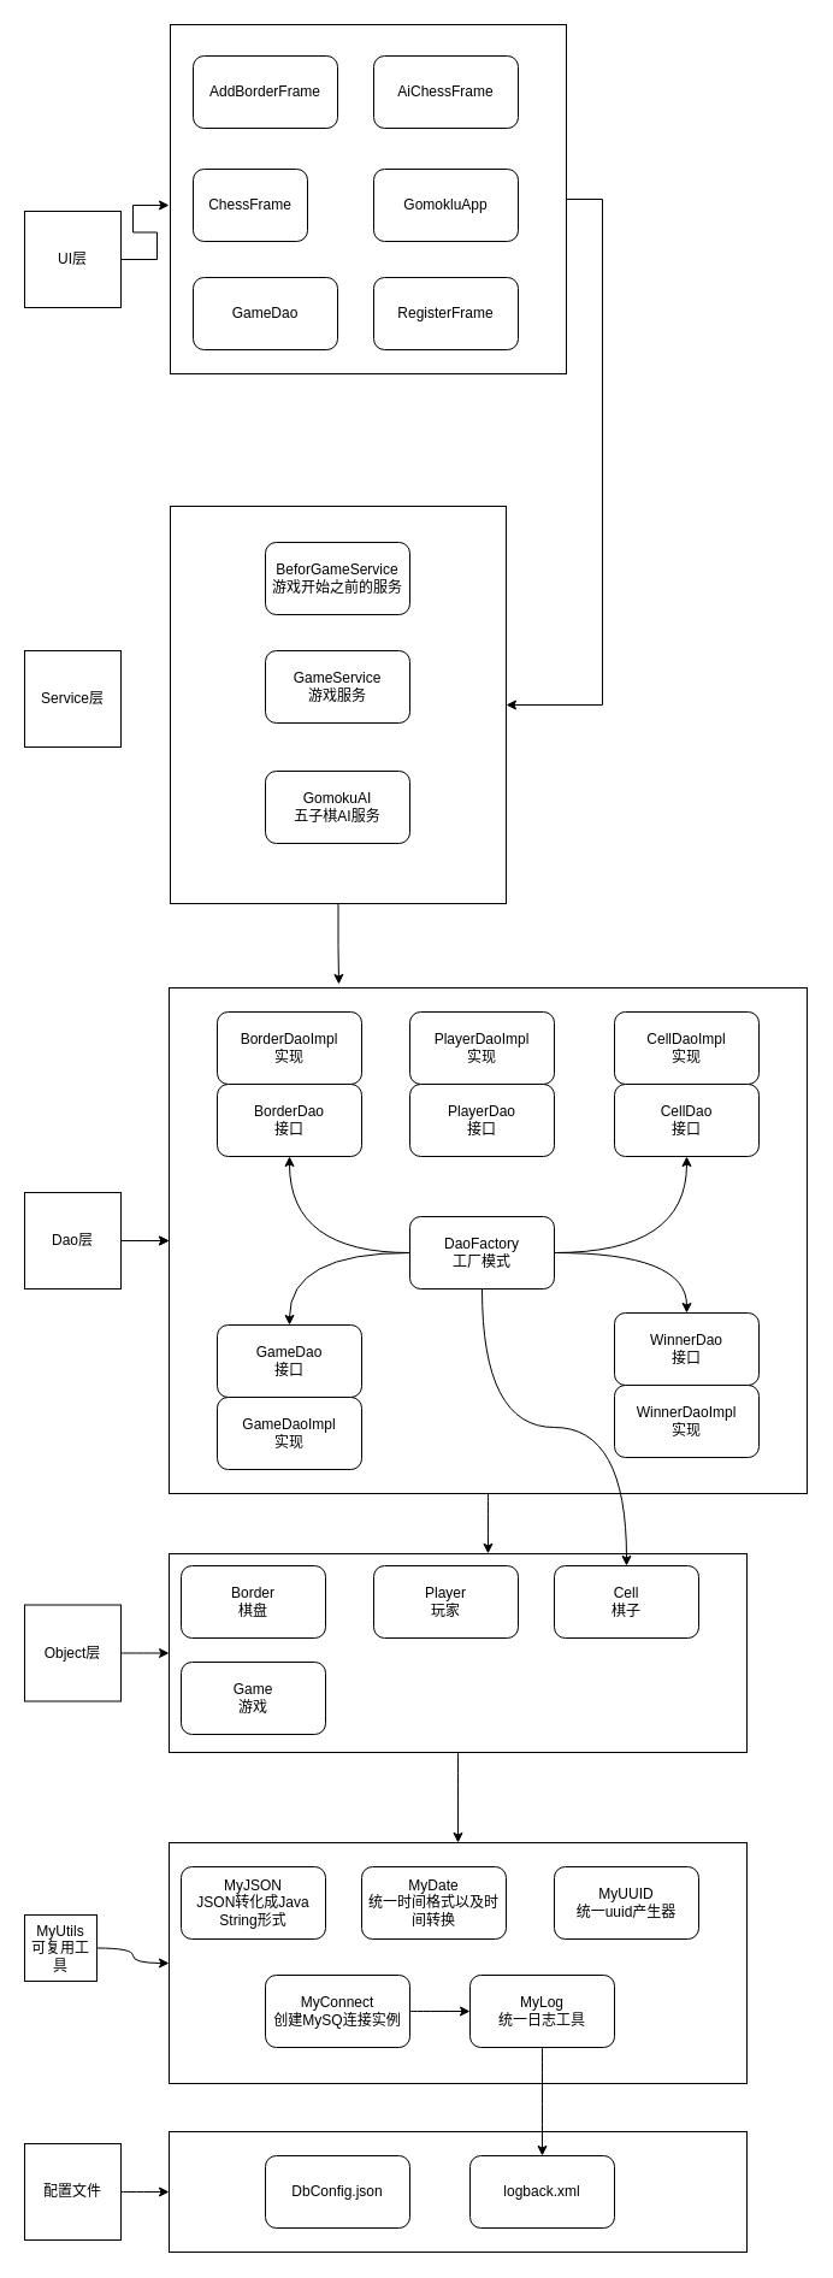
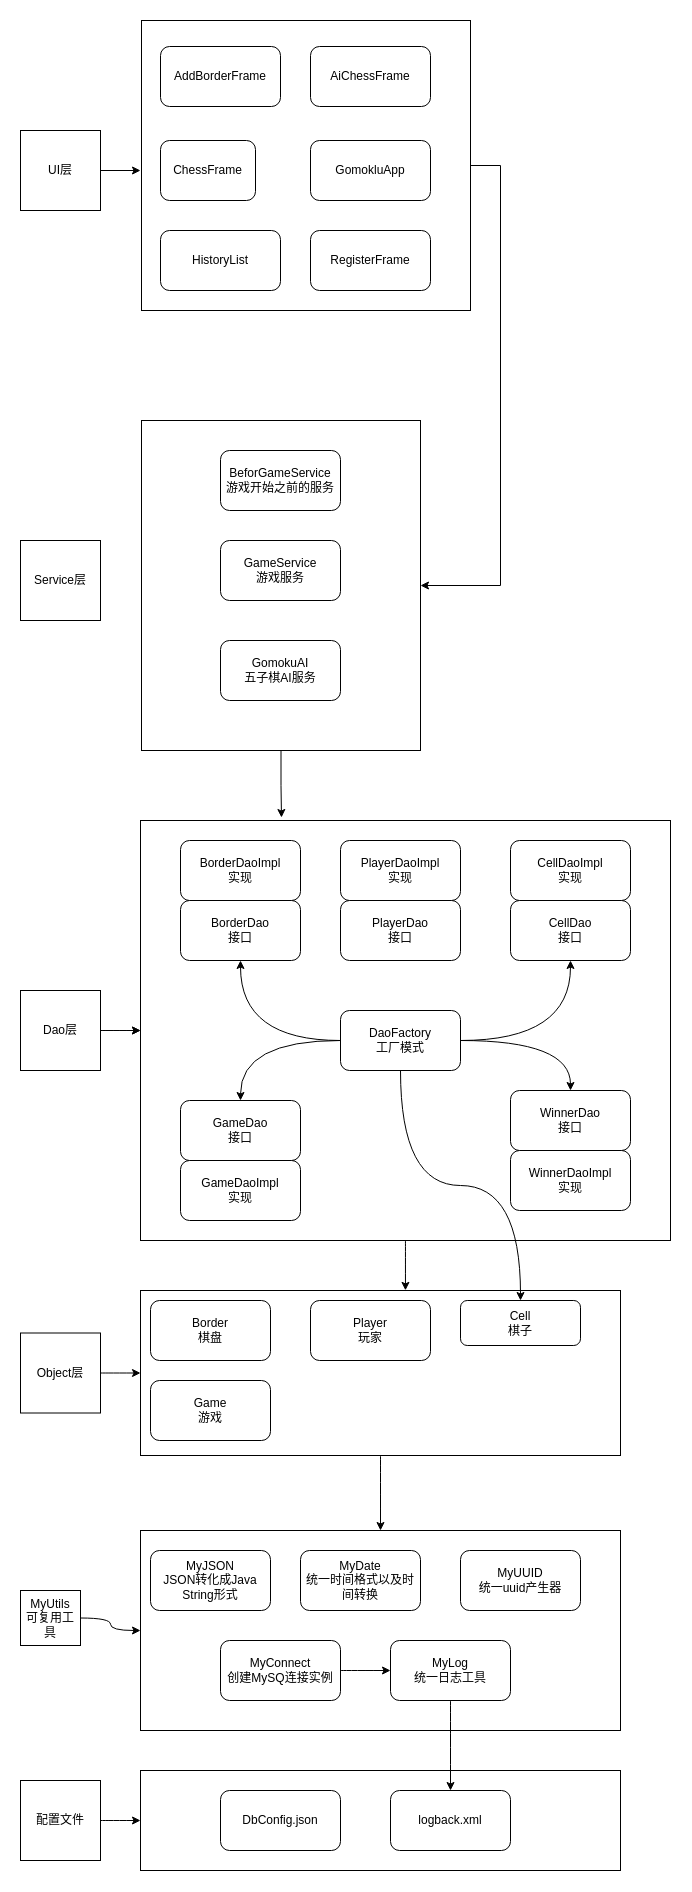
  <mxCell id="0" />
  <mxCell id="1" parent="0" />
  <mxCell id="2" style="edgeStyle=orthogonalEdgeStyle;rounded=0;orthogonalLoop=1;jettySize=auto;html=1;" edge="1" parent="1" source="3"><mxGeometry relative="1" as="geometry"><mxPoint x="281" y="817" as="targetPoint" /><Array as="points"><mxPoint x="281" y="785" /><mxPoint x="281" y="818" /></Array></mxGeometry></mxCell>
  <mxCell id="3" value="" style="rounded=0;whiteSpace=wrap;html=1;" vertex="1" parent="1"><mxGeometry x="141" y="420" width="279" height="330" as="geometry" /></mxCell>
  <mxCell id="4" value="" style="rounded=0;whiteSpace=wrap;html=1;" vertex="1" parent="1"><mxGeometry x="140" y="820" width="530" height="420" as="geometry" /></mxCell>
  <mxCell id="5" value="" style="rounded=0;whiteSpace=wrap;html=1;" vertex="1" parent="1"><mxGeometry x="140" y="1770" width="480" height="100" as="geometry" /></mxCell>
  <mxCell id="6" value="" style="rounded=0;whiteSpace=wrap;html=1;" vertex="1" parent="1"><mxGeometry x="140" y="1530" width="480" height="200" as="geometry" /></mxCell>
  <mxCell id="7" style="edgeStyle=orthogonalEdgeStyle;rounded=0;orthogonalLoop=1;jettySize=auto;html=1;curved=1;" edge="1" parent="1" source="8" target="18"><mxGeometry relative="1" as="geometry" /></mxCell>
  <mxCell id="8" value="MyConnect&lt;div&gt;创建MySQ连接实例&lt;/div&gt;" style="rounded=1;whiteSpace=wrap;html=1;" vertex="1" parent="1"><mxGeometry x="220" y="1640" width="120" height="60" as="geometry" /></mxCell>
  <mxCell id="9" style="edgeStyle=orthogonalEdgeStyle;rounded=0;orthogonalLoop=1;jettySize=auto;html=1;entryX=0;entryY=0.5;entryDx=0;entryDy=0;curved=1;" edge="1" parent="1" source="10" target="6"><mxGeometry relative="1" as="geometry" /></mxCell>
  <mxCell id="10" value="&lt;div&gt;MyUtils&lt;/div&gt;可复用工具" style="whiteSpace=wrap;html=1;aspect=fixed;" vertex="1" parent="1"><mxGeometry x="20" y="1590" width="60" height="55" as="geometry" /></mxCell>
  <mxCell id="11" style="edgeStyle=orthogonalEdgeStyle;rounded=0;orthogonalLoop=1;jettySize=auto;html=1;entryX=0;entryY=0.5;entryDx=0;entryDy=0;curved=1;" edge="1" parent="1" source="12" target="5"><mxGeometry relative="1" as="geometry" /></mxCell>
  <mxCell id="12" value="配置文件" style="whiteSpace=wrap;html=1;aspect=fixed;" vertex="1" parent="1"><mxGeometry x="20" y="1780" width="80" height="80" as="geometry" /></mxCell>
  <mxCell id="13" value="DbConfig.json" style="rounded=1;whiteSpace=wrap;html=1;" vertex="1" parent="1"><mxGeometry x="220" y="1790" width="120" height="60" as="geometry" /></mxCell>
  <mxCell id="14" value="logback.xml" style="rounded=1;whiteSpace=wrap;html=1;" vertex="1" parent="1"><mxGeometry x="390" y="1790" width="120" height="60" as="geometry" /></mxCell>
  <mxCell id="15" value="MyDate&lt;div&gt;统一时间格式以及时间转换&lt;/div&gt;" style="rounded=1;whiteSpace=wrap;html=1;" vertex="1" parent="1"><mxGeometry x="300" y="1550" width="120" height="60" as="geometry" /></mxCell>
  <mxCell id="16" value="MyJSON&lt;div&gt;JSON转化成Java String形式&lt;/div&gt;" style="rounded=1;whiteSpace=wrap;html=1;" vertex="1" parent="1"><mxGeometry x="150" y="1550" width="120" height="60" as="geometry" /></mxCell>
  <mxCell id="17" style="edgeStyle=orthogonalEdgeStyle;rounded=0;orthogonalLoop=1;jettySize=auto;html=1;curved=1;" edge="1" parent="1" source="18" target="14"><mxGeometry relative="1" as="geometry" /></mxCell>
  <mxCell id="18" value="MyLog&lt;div&gt;统一日志工具&lt;/div&gt;" style="rounded=1;whiteSpace=wrap;html=1;" vertex="1" parent="1"><mxGeometry x="390" y="1640" width="120" height="60" as="geometry" /></mxCell>
  <mxCell id="19" value="MyUUID&lt;div&gt;统一uuid产生器&lt;/div&gt;" style="rounded=1;whiteSpace=wrap;html=1;" vertex="1" parent="1"><mxGeometry x="460" y="1550" width="120" height="60" as="geometry" /></mxCell>
  <mxCell id="20" style="edgeStyle=orthogonalEdgeStyle;rounded=0;orthogonalLoop=1;jettySize=auto;html=1;curved=1;" edge="1" parent="1" source="21" target="6"><mxGeometry relative="1" as="geometry" /></mxCell>
  <mxCell id="21" value="" style="rounded=0;whiteSpace=wrap;html=1;" vertex="1" parent="1"><mxGeometry x="140" y="1290" width="480" height="165" as="geometry" /></mxCell>
  <mxCell id="22" style="edgeStyle=orthogonalEdgeStyle;rounded=0;orthogonalLoop=1;jettySize=auto;html=1;entryX=0;entryY=0.5;entryDx=0;entryDy=0;curved=1;" edge="1" parent="1" source="23" target="21"><mxGeometry relative="1" as="geometry" /></mxCell>
  <mxCell id="23" value="Object层" style="whiteSpace=wrap;html=1;aspect=fixed;" vertex="1" parent="1"><mxGeometry x="20" y="1332.5" width="80" height="80" as="geometry" /></mxCell>
  <mxCell id="24" value="Border&lt;div&gt;棋盘&lt;/div&gt;" style="rounded=1;whiteSpace=wrap;html=1;" vertex="1" parent="1"><mxGeometry x="150" y="1300" width="120" height="60" as="geometry" /></mxCell>
  <mxCell id="25" value="Player&lt;div&gt;玩家&lt;/div&gt;" style="rounded=1;whiteSpace=wrap;html=1;" vertex="1" parent="1"><mxGeometry x="310" y="1300" width="120" height="60" as="geometry" /></mxCell>
- <mxCell id="26" value="Cell&lt;div&gt;棋子&lt;/div&gt;" style="rounded=1;whiteSpace=wrap;html=1;" vertex="1" parent="1"><mxGeometry x="460" y="1300" width="120" height="60" as="geometry" /></mxCell>
+ <mxCell id="26" value="Cell&lt;div&gt;棋子&lt;/div&gt;" style="rounded=1;whiteSpace=wrap;html=1;" vertex="1" parent="1"><mxGeometry x="460" y="1300" width="120" height="45" as="geometry" /></mxCell>
  <mxCell id="27" value="Game&lt;div&gt;游戏&lt;/div&gt;" style="rounded=1;whiteSpace=wrap;html=1;" vertex="1" parent="1"><mxGeometry x="150" y="1380" width="120" height="60" as="geometry" /></mxCell>
  <mxCell id="28" value="" style="group" vertex="1" connectable="0" parent="1"><mxGeometry x="180" y="840" width="120" height="120" as="geometry" /></mxCell>
  <mxCell id="29" value="BorderDao&lt;div&gt;接口&lt;/div&gt;" style="rounded=1;whiteSpace=wrap;html=1;movable=1;resizable=1;rotatable=1;deletable=1;editable=1;locked=0;connectable=1;" vertex="1" parent="28"><mxGeometry y="60" width="120" height="60" as="geometry" /></mxCell>
  <mxCell id="30" value="BorderDaoImpl&lt;div&gt;实现&lt;/div&gt;" style="rounded=1;whiteSpace=wrap;html=1;movable=1;resizable=1;rotatable=1;deletable=1;editable=1;locked=0;connectable=1;" vertex="1" parent="28"><mxGeometry width="120" height="60" as="geometry" /></mxCell>
  <mxCell id="31" value="" style="group" vertex="1" connectable="0" parent="1"><mxGeometry x="510" y="840" width="120" height="120" as="geometry" /></mxCell>
  <mxCell id="32" value="CellDao&lt;div&gt;接口&lt;/div&gt;" style="rounded=1;whiteSpace=wrap;html=1;" vertex="1" parent="31"><mxGeometry y="60" width="120" height="60" as="geometry" /></mxCell>
  <mxCell id="33" value="CellDaoImpl&lt;div&gt;实现&lt;/div&gt;" style="rounded=1;whiteSpace=wrap;html=1;" vertex="1" parent="31"><mxGeometry width="120" height="60" as="geometry" /></mxCell>
  <mxCell id="34" value="" style="group" vertex="1" connectable="0" parent="1"><mxGeometry x="180" y="1100" width="120" height="120" as="geometry" /></mxCell>
  <mxCell id="35" value="GameDaoImpl&lt;div&gt;实现&lt;/div&gt;" style="rounded=1;whiteSpace=wrap;html=1;" vertex="1" parent="34"><mxGeometry y="60" width="120" height="60" as="geometry" /></mxCell>
  <mxCell id="36" value="GameDao&lt;div&gt;接口&lt;/div&gt;" style="rounded=1;whiteSpace=wrap;html=1;" vertex="1" parent="34"><mxGeometry width="120" height="60" as="geometry" /></mxCell>
  <mxCell id="37" value="" style="group" vertex="1" connectable="0" parent="1"><mxGeometry x="510" y="1090" width="120" height="120" as="geometry" /></mxCell>
  <mxCell id="38" value="WinnerDao&lt;div&gt;接口&lt;/div&gt;" style="rounded=1;whiteSpace=wrap;html=1;" vertex="1" parent="37"><mxGeometry width="120" height="60" as="geometry" /></mxCell>
  <mxCell id="39" value="WinnerDaoImpl&lt;div&gt;实现&lt;/div&gt;" style="rounded=1;whiteSpace=wrap;html=1;" vertex="1" parent="37"><mxGeometry y="60" width="120" height="60" as="geometry" /></mxCell>
  <mxCell id="40" value="" style="group" vertex="1" connectable="0" parent="1"><mxGeometry x="340" y="840" width="120" height="120" as="geometry" /></mxCell>
  <mxCell id="41" value="PlayerDao&lt;div&gt;接口&lt;/div&gt;" style="rounded=1;whiteSpace=wrap;html=1;" vertex="1" parent="40"><mxGeometry y="60" width="120" height="60" as="geometry" /></mxCell>
  <mxCell id="42" value="PlayerDaoImpl&lt;div&gt;实现&lt;/div&gt;" style="rounded=1;whiteSpace=wrap;html=1;" vertex="1" parent="40"><mxGeometry width="120" height="60" as="geometry" /></mxCell>
  <mxCell id="43" style="edgeStyle=orthogonalEdgeStyle;rounded=0;orthogonalLoop=1;jettySize=auto;html=1;entryX=0.5;entryY=0;entryDx=0;entryDy=0;curved=1;" edge="1" parent="1" source="48" target="36"><mxGeometry relative="1" as="geometry" /></mxCell>
  <mxCell id="44" style="edgeStyle=orthogonalEdgeStyle;rounded=0;orthogonalLoop=1;jettySize=auto;html=1;entryX=0.5;entryY=1;entryDx=0;entryDy=0;curved=1;" edge="1" parent="1" source="48" target="29"><mxGeometry relative="1" as="geometry" /></mxCell>
  <mxCell id="45" style="edgeStyle=orthogonalEdgeStyle;rounded=0;orthogonalLoop=1;jettySize=auto;html=1;curved=1;" edge="1" parent="1" source="48" target="26"><mxGeometry relative="1" as="geometry" /></mxCell>
  <mxCell id="46" style="edgeStyle=orthogonalEdgeStyle;rounded=0;orthogonalLoop=1;jettySize=auto;html=1;curved=1;" edge="1" parent="1" source="48" target="32"><mxGeometry relative="1" as="geometry" /></mxCell>
  <mxCell id="47" style="edgeStyle=orthogonalEdgeStyle;rounded=0;orthogonalLoop=1;jettySize=auto;html=1;entryX=0.5;entryY=0;entryDx=0;entryDy=0;curved=1;" edge="1" parent="1" source="48" target="38"><mxGeometry relative="1" as="geometry" /></mxCell>
  <mxCell id="48" value="DaoFactory&lt;div&gt;工厂模式&lt;/div&gt;" style="rounded=1;whiteSpace=wrap;html=1;" vertex="1" parent="1"><mxGeometry x="340" y="1010" width="120" height="60" as="geometry" /></mxCell>
  <mxCell id="49" style="edgeStyle=orthogonalEdgeStyle;rounded=0;orthogonalLoop=1;jettySize=auto;html=1;entryX=0.552;entryY=-0.001;entryDx=0;entryDy=0;entryPerimeter=0;curved=1;" edge="1" parent="1" source="4" target="21"><mxGeometry relative="1" as="geometry" /></mxCell>
  <mxCell id="50" value="" style="edgeStyle=orthogonalEdgeStyle;rounded=0;orthogonalLoop=1;jettySize=auto;html=1;curved=1;" edge="1" parent="1" source="52" target="4"><mxGeometry relative="1" as="geometry" /></mxCell>
  <mxCell id="51" value="" style="edgeStyle=orthogonalEdgeStyle;rounded=0;orthogonalLoop=1;jettySize=auto;html=1;curved=1;" edge="1" parent="1" source="52" target="4"><mxGeometry relative="1" as="geometry" /></mxCell>
  <mxCell id="52" value="Dao层" style="whiteSpace=wrap;html=1;aspect=fixed;" vertex="1" parent="1"><mxGeometry x="20" y="990" width="80" height="80" as="geometry" /></mxCell>
  <mxCell id="53" value="Service层" style="whiteSpace=wrap;html=1;aspect=fixed;" vertex="1" parent="1"><mxGeometry x="20" y="540" width="80" height="80" as="geometry" /></mxCell>
  <mxCell id="54" value="BeforGameService&lt;div&gt;游戏开始之前的服务&lt;/div&gt;" style="rounded=1;whiteSpace=wrap;html=1;" vertex="1" parent="1"><mxGeometry x="220" y="450" width="120" height="60" as="geometry" /></mxCell>
  <mxCell id="55" value="GameService&lt;div&gt;游戏服务&lt;/div&gt;" style="rounded=1;whiteSpace=wrap;html=1;" vertex="1" parent="1"><mxGeometry x="220" y="540" width="120" height="60" as="geometry" /></mxCell>
  <mxCell id="56" value="GomokuAI&lt;div&gt;五子棋AI服务&lt;/div&gt;" style="rounded=1;whiteSpace=wrap;html=1;" vertex="1" parent="1"><mxGeometry x="220" y="640" width="120" height="60" as="geometry" /></mxCell>
  <mxCell id="57" style="edgeStyle=entityRelationEdgeStyle;rounded=0;orthogonalLoop=1;jettySize=auto;html=1;" edge="1" parent="1" source="58"><mxGeometry relative="1" as="geometry"><mxPoint x="140" y="170" as="targetPoint" /></mxGeometry></mxCell>
- <mxCell id="58" value="UI层" style="whiteSpace=wrap;html=1;aspect=fixed;" vertex="1" parent="1"><mxGeometry x="20" y="175" width="80" height="80" as="geometry" /></mxCell>
+ <mxCell id="58" value="UI层" style="whiteSpace=wrap;html=1;aspect=fixed;" vertex="1" parent="1"><mxGeometry x="20" y="130" width="80" height="80" as="geometry" /></mxCell>
  <mxCell id="59" style="edgeStyle=entityRelationEdgeStyle;rounded=0;orthogonalLoop=1;jettySize=auto;html=1;entryX=1;entryY=0.5;entryDx=0;entryDy=0;" edge="1" parent="1" source="60" target="3"><mxGeometry relative="1" as="geometry" /></mxCell>
  <mxCell id="60" value="" style="rounded=0;whiteSpace=wrap;html=1;" vertex="1" parent="1"><mxGeometry x="141" y="20" width="329" height="290" as="geometry" /></mxCell>
  <mxCell id="61" value="AddBorderFrame" style="rounded=1;whiteSpace=wrap;html=1;" vertex="1" parent="1"><mxGeometry x="160" y="46" width="120" height="60" as="geometry" /></mxCell>
  <mxCell id="62" value="AiChessFrame" style="rounded=1;whiteSpace=wrap;html=1;" vertex="1" parent="1"><mxGeometry x="310" y="46" width="120" height="60" as="geometry" /></mxCell>
  <mxCell id="63" value="ChessFrame" style="rounded=1;whiteSpace=wrap;html=1;" vertex="1" parent="1"><mxGeometry x="160" y="140" width="95" height="60" as="geometry" /></mxCell>
  <mxCell id="64" value="GomokluApp" style="rounded=1;whiteSpace=wrap;html=1;" vertex="1" parent="1"><mxGeometry x="310" y="140" width="120" height="60" as="geometry" /></mxCell>
- <mxCell id="65" value="GameDao" style="rounded=1;whiteSpace=wrap;html=1;" vertex="1" parent="1"><mxGeometry x="160" y="230" width="120" height="60" as="geometry" /></mxCell>
+ <mxCell id="65" value="HistoryList" style="rounded=1;whiteSpace=wrap;html=1;" vertex="1" parent="1"><mxGeometry x="160" y="230" width="120" height="60" as="geometry" /></mxCell>
  <mxCell id="66" value="RegisterFrame" style="rounded=1;whiteSpace=wrap;html=1;" vertex="1" parent="1"><mxGeometry x="310" y="230" width="120" height="60" as="geometry" /></mxCell>
